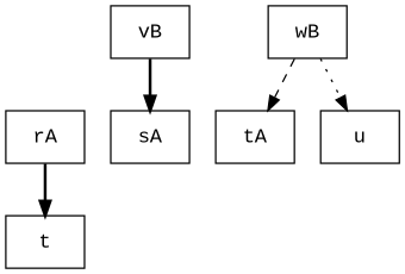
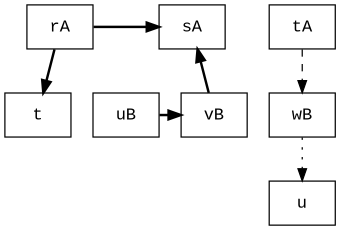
  digraph {
    fontname="Liberation Mono"
    node [fontname="Liberation Mono" shape=circel]
    edge [fontname="Liberation Mono" style=bold]
    rA
    sA
    tA
+   uB
    vB
    wB
    t
    u
    subgraph sub_1 {
      rank=same
      rA
      sA
      tA
    }
    subgraph sub_2 {
      rank=same
+     uB
      vB
      wB
    }
+   rA -> sA
    rA -> t
+   uB -> vB
    vB -> sA
-   wB -> tA [style=dashed]
+   tA -> wB [style=dashed]
    wB -> u [style=dotted]
  }
